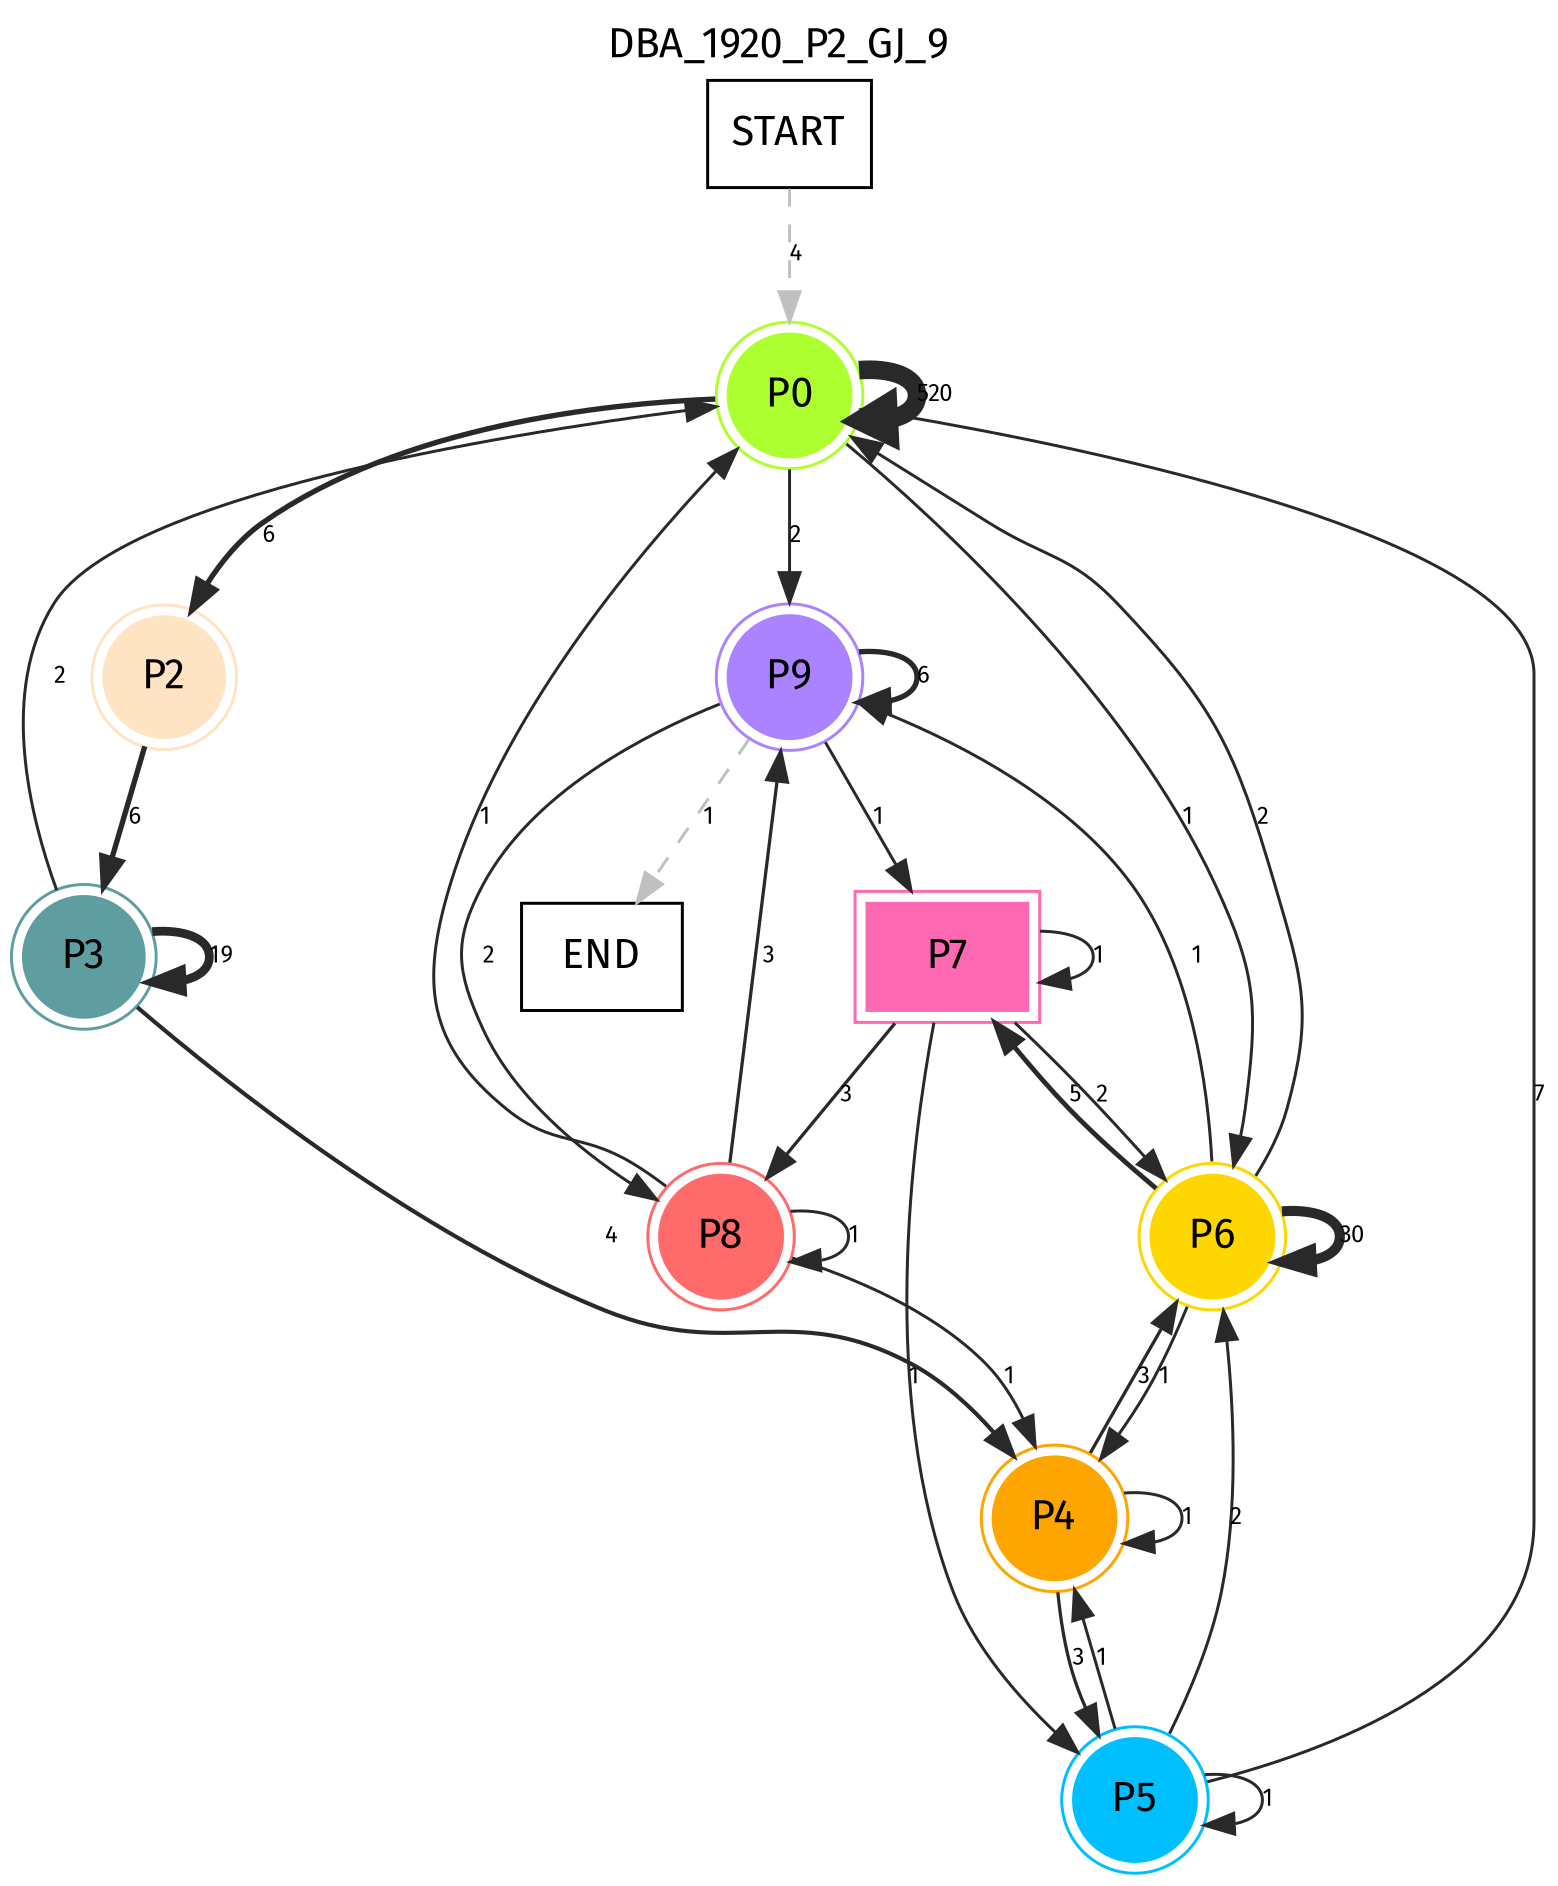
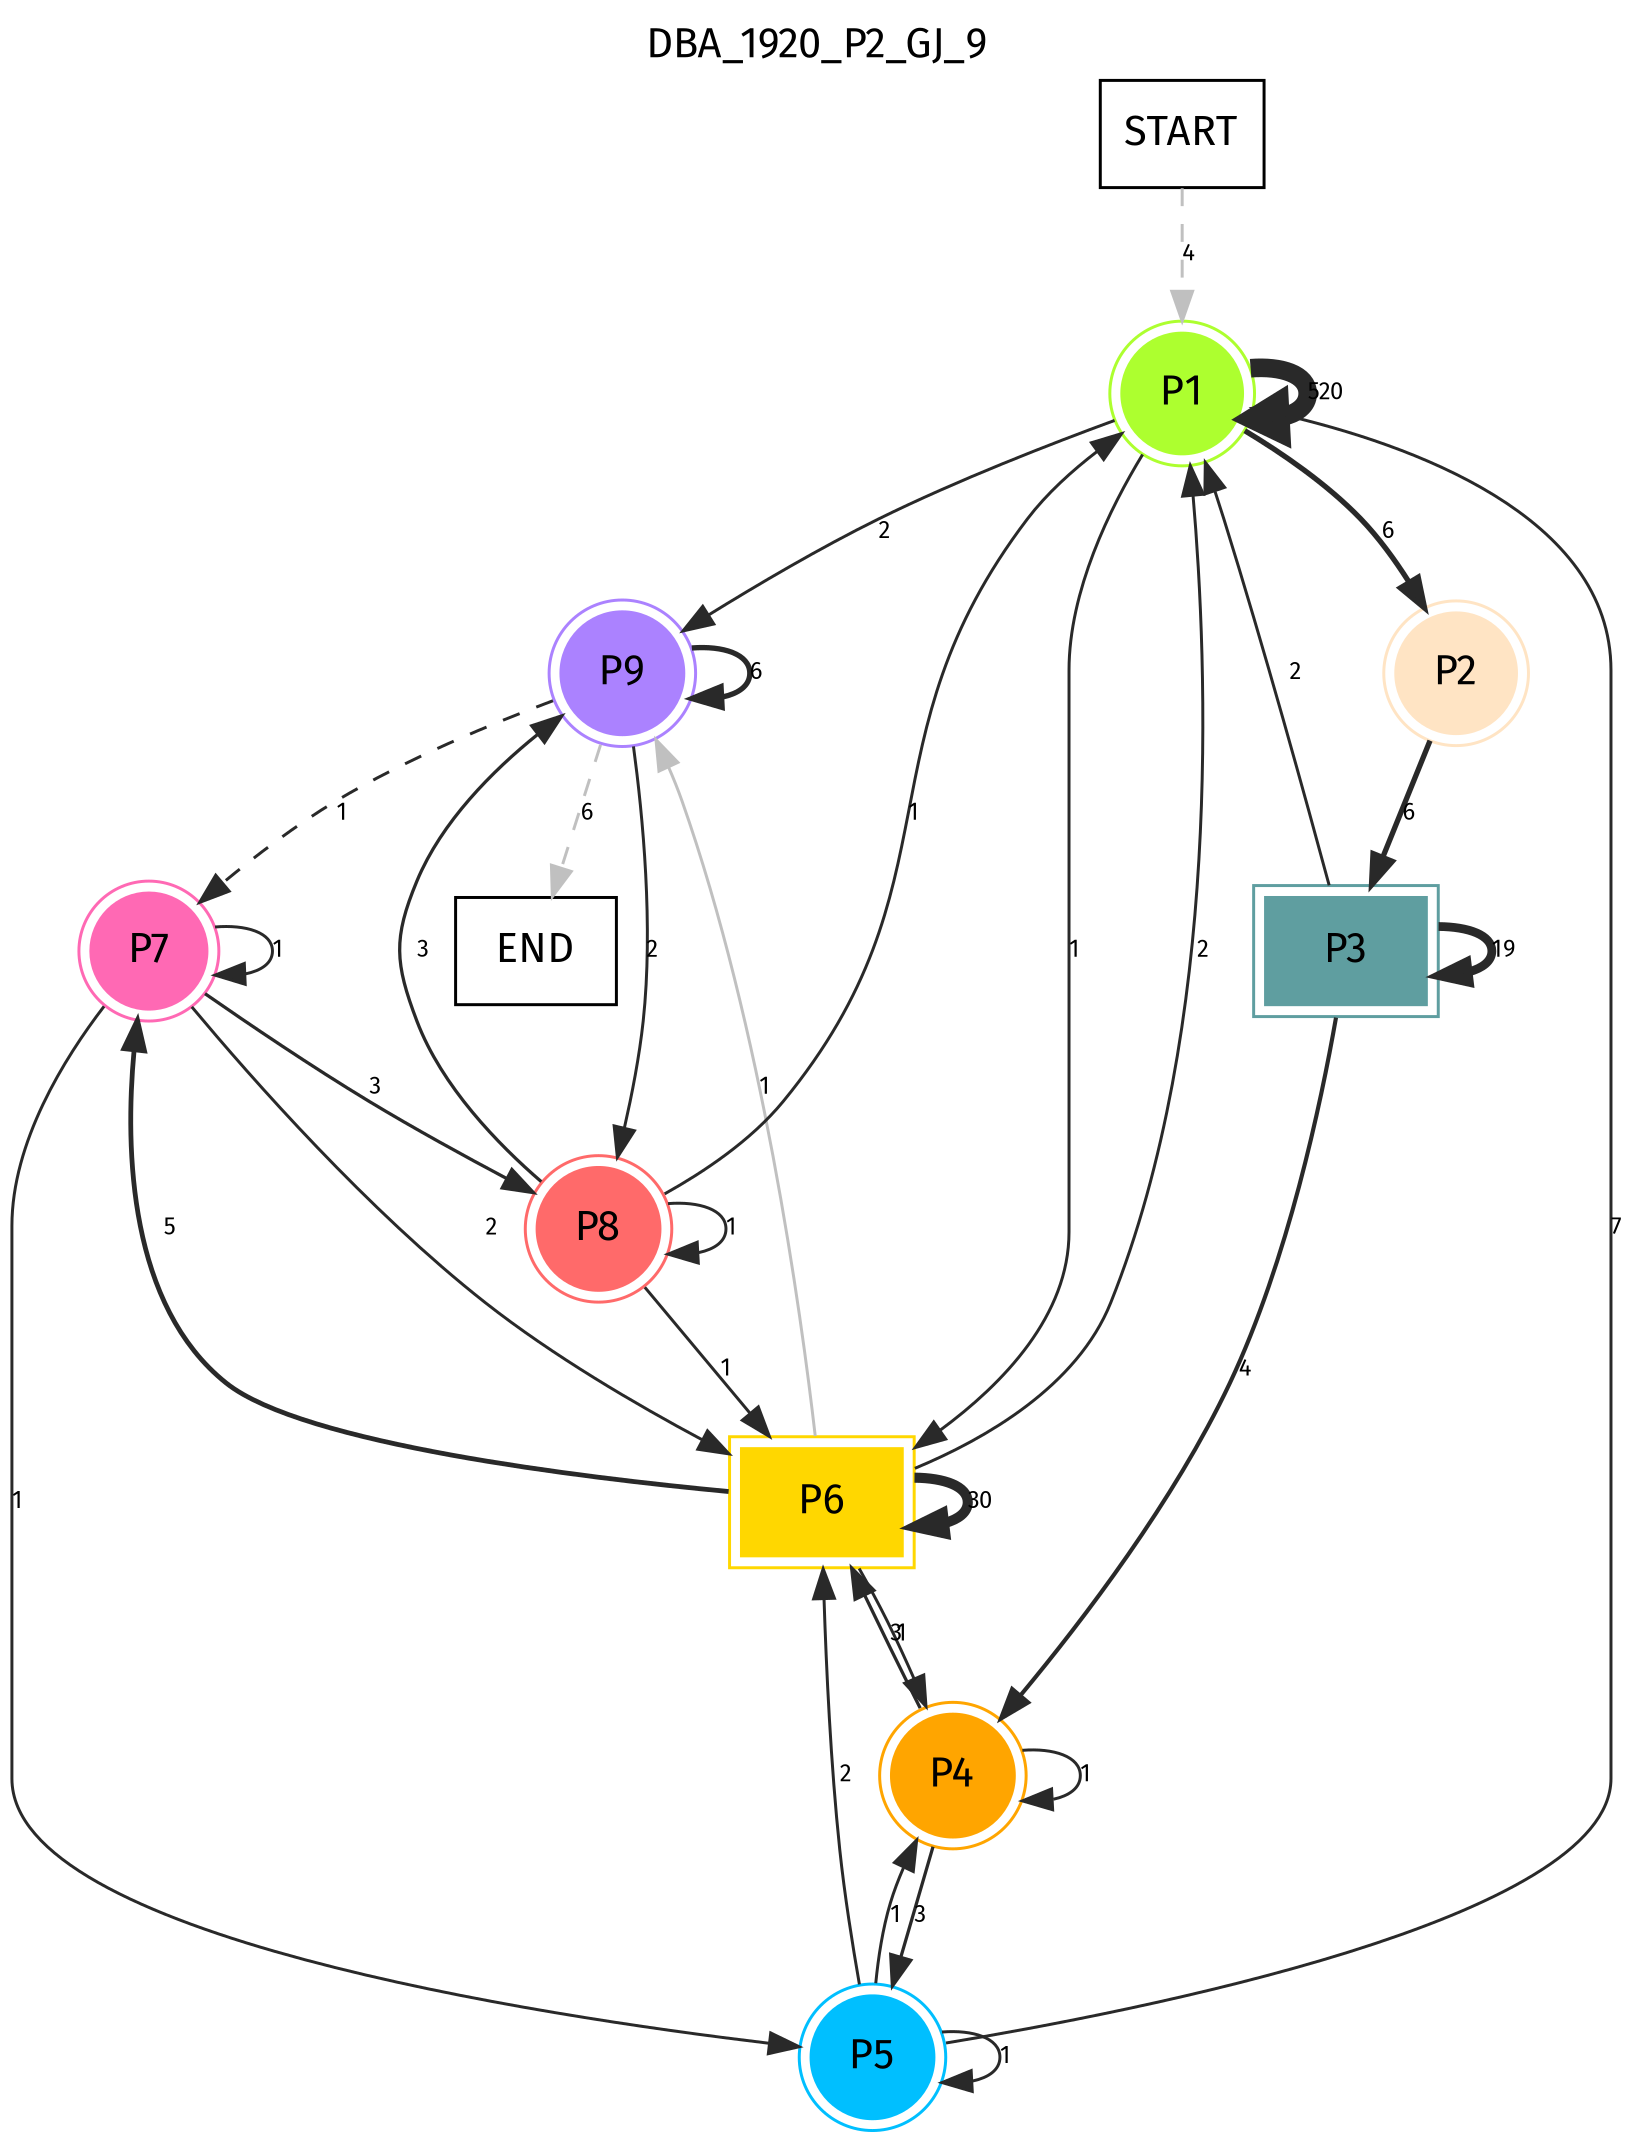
  digraph {
    fontname="Fira Sans"
    label=DBA_1920_P2_GJ_9
    labelloc=t
    node [color=black fontname="Fira Sans" shape=circle style=filled peripheries=2]
    edge [color=grey16 fontname="Fira Sans" fontsize=8 labelfloat=false penwidth=1]
    START [fillcolor=white shape=box peripheries=""]
-   P1 [color=greenyellow label=P0]
+   P1 [color=greenyellow]
    P9 [color=mediumpurple1]
    P2 [color=bisque]
-   P6 [color=gold]
-   P7 [color=hotpink shape=box]
+   P6 [color=gold shape=box]
+   P7 [color=hotpink]
    P8 [color=indianred1]
    END [fillcolor=white shape=box peripheries=""]
-   P3 [color=cadetblue]
+   P3 [color=cadetblue shape=box]
    P4 [color=orange]
    P5 [color=deepskyblue]
    START -> P1 [color=grey label=4 style=dashed penwidth=""]
    P1 -> P1 [label=520 penwidth=6.25382881157547]
    P1 -> P9 [label=2]
    P1 -> P2 [label=6 penwidth=1.79175946922805]
    P1 -> P6 [label=1]
    P9 -> P9 [label=6 penwidth=1.79175946922805]
-   P9 -> P7 [label=1]
+   P9 -> P7 [label=1 style=dashed]
    P9 -> P8 [label=2]
-   P9 -> END [color=grey label=1 style=dashed penwidth=""]
+   P9 -> END [color=grey label=6 style=dashed penwidth=""]
    P2 -> P3 [label=6 penwidth=1.79175946922805]
    P6 -> P1 [label=2]
-   P6 -> P9 [label=1]
+   P6 -> P9 [color=grey label=1]
    P6 -> P6 [label=30 penwidth=3.40119738166216]
    P6 -> P7 [label=5 penwidth=1.6094379124341]
    P6 -> P4 [label=1]
    P7 -> P6 [label=2]
    P7 -> P7 [label=1]
    P7 -> P8 [label=3 penwidth=1.09861228866811]
    P7 -> P5 [label=1]
    P8 -> P1 [label=1]
    P8 -> P9 [label=3 penwidth=1.09861228866811]
-   P8 -> P4 [label=1]
+   P8 -> P6 [label=1]
    P8 -> P8 [label=1]
    P3 -> P1 [label=2]
    P3 -> P3 [label=19 penwidth=2.94443897916644]
    P3 -> P4 [label=4 penwidth=1.38629436111989]
    P4 -> P6 [label=3 penwidth=1.09861228866811]
    P4 -> P4 [label=1]
    P4 -> P5 [label=3 penwidth=1.09861228866811]
    P5 -> P1 [label=7]
    P5 -> P6 [label=2]
    P5 -> P4 [label=1]
    P5 -> P5 [label=1]
  }
